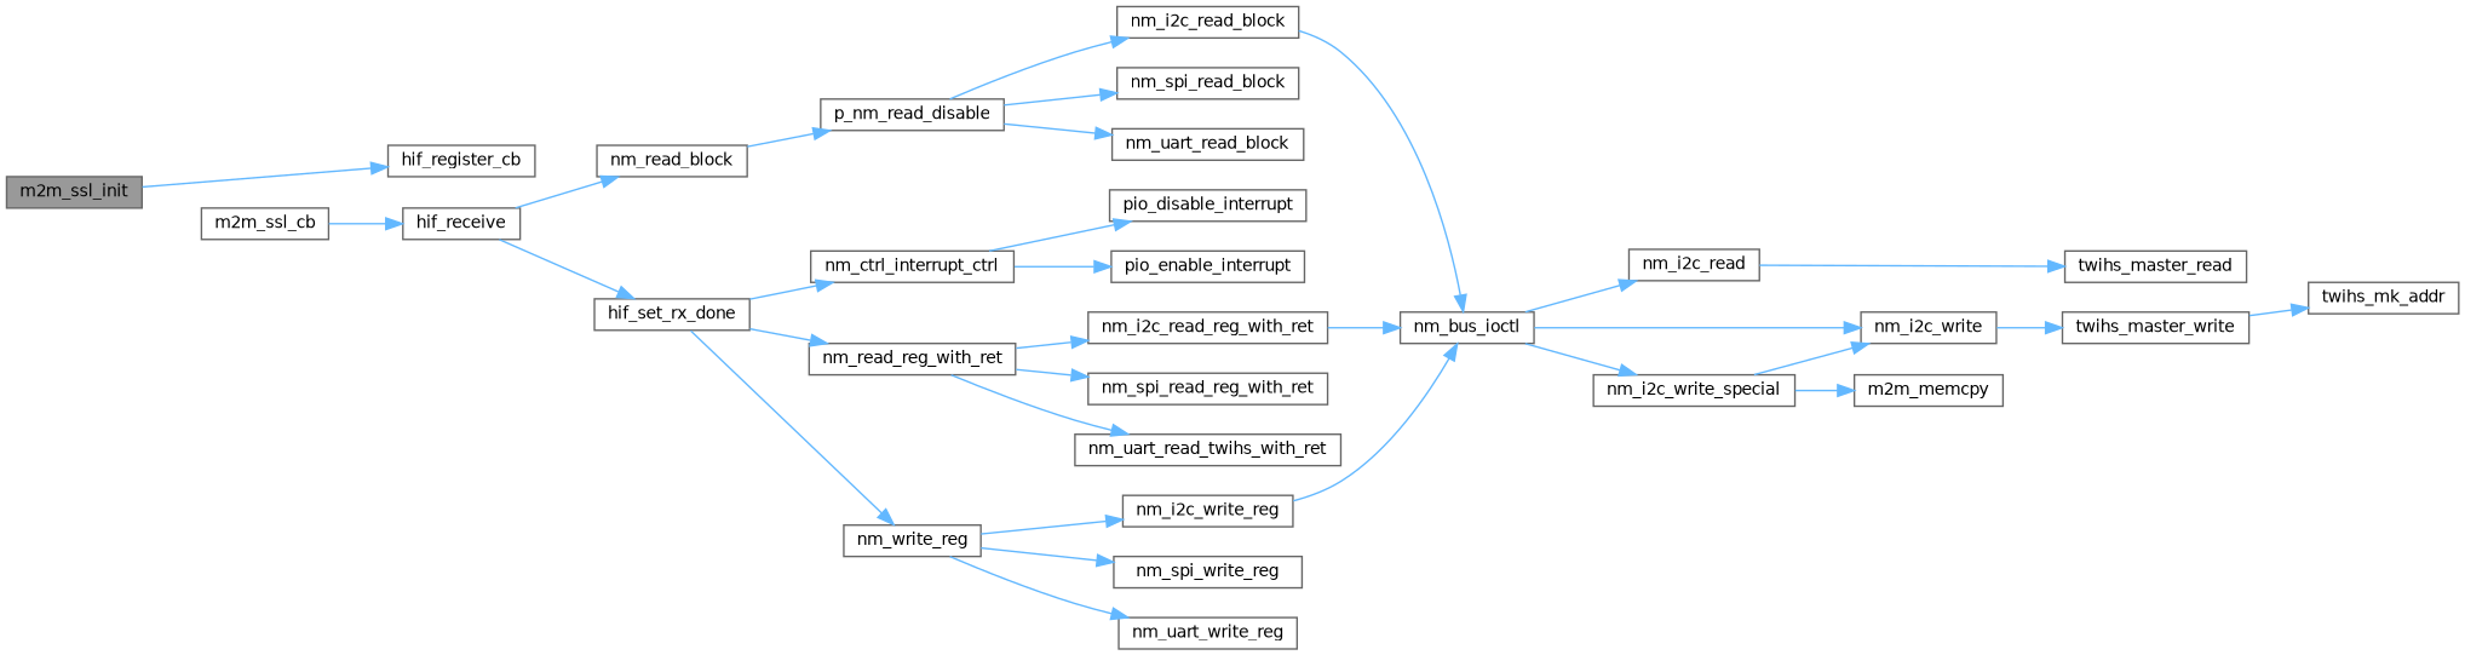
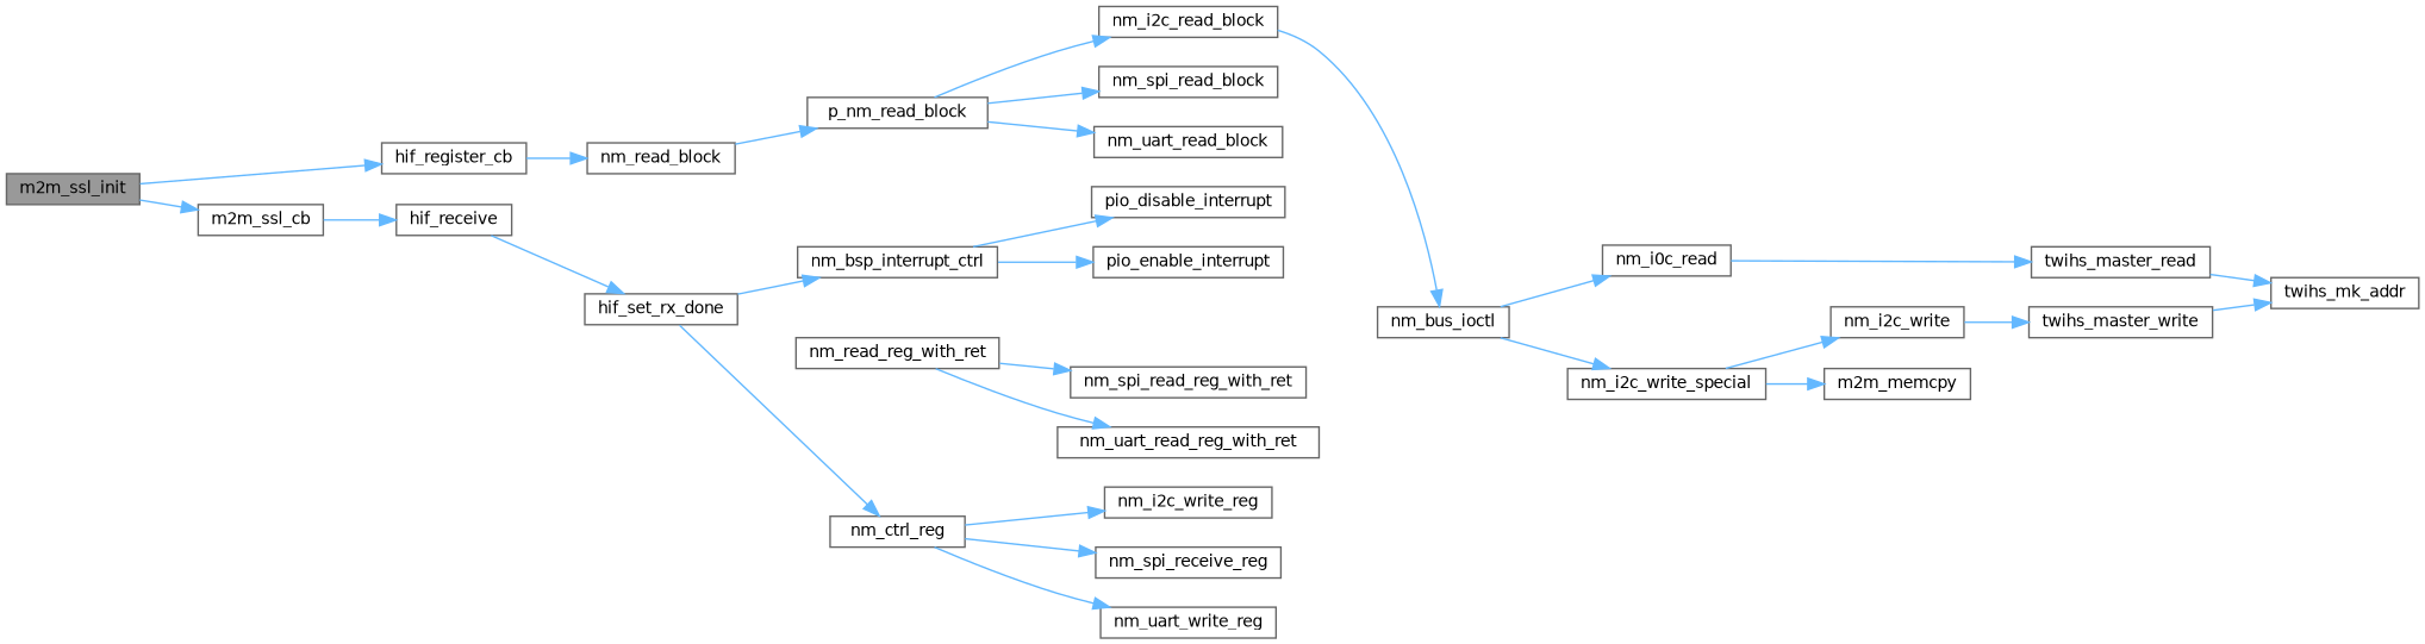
  digraph {
    fontname="DejaVu Sans"
    rankdir=LR
    node [color=grey40 fillcolor=white fontname="DejaVu Sans" fontsize=10 shape=box style=filled]
    edge [color=steelblue1 fontname="DejaVu Sans" fontsize=10 labelfontname=FreeSans labelfontsize=10 style=solid]
    n1 [color=gray40 fillcolor=grey60 fontcolor=black height=0.2 label=m2m_ssl_init width=0.4]
    n2 [height=0.2 label=hif_register_cb width=0.4]
    n3 [height=0.2 label=m2m_ssl_cb width=0.4]
    n4 [height=0.2 label=hif_receive width=0.4]
    n5 [height=0.2 label=hif_set_rx_done width=0.4]
    n6 [height=0.2 label=nm_read_block width=0.4]
-   n7 [height=0.2 label=nm_ctrl_interrupt_ctrl width=0.4]
+   n7 [height=0.2 label=nm_bsp_interrupt_ctrl width=0.4]
    n8 [height=0.2 label=nm_read_reg_with_ret width=0.4]
-   n9 [height=0.2 label=nm_write_reg width=0.4]
-   n10 [height=0.2 label=p_nm_read_disable width=0.4]
+   n9 [height=0.2 label=nm_ctrl_reg width=0.4]
+   n10 [height=0.2 label=p_nm_read_block width=0.4]
    n11 [height=0.2 label=pio_disable_interrupt width=0.4]
    n12 [height=0.2 label=pio_enable_interrupt width=0.4]
-   n13 [height=0.2 label=nm_i2c_read_reg_with_ret width=0.4]
    n14 [height=0.2 label=nm_spi_read_reg_with_ret width=0.4]
-   n15 [height=0.2 label=nm_uart_read_twihs_with_ret width=0.4]
+   n15 [height=0.2 label=nm_uart_read_reg_with_ret width=0.4]
    n16 [height=0.2 label=nm_i2c_write_reg width=0.4]
-   n17 [height=0.2 label=nm_spi_write_reg width=0.4]
+   n17 [height=0.2 label=nm_spi_receive_reg width=0.4]
    n18 [height=0.2 label=nm_uart_write_reg width=0.4]
    n19 [height=0.2 label=nm_bus_ioctl width=0.4]
-   n20 [height=0.2 label=nm_i2c_read width=0.4]
+   n20 [height=0.2 label=nm_i0c_read width=0.4]
    n21 [height=0.2 label=nm_i2c_write width=0.4]
    n22 [height=0.2 label=nm_i2c_write_special width=0.4]
    n23 [height=0.2 label=twihs_master_read width=0.4]
    n24 [height=0.2 label=twihs_master_write width=0.4]
    n25 [height=0.2 label=m2m_memcpy width=0.4]
    n26 [height=0.2 label=twihs_mk_addr width=0.4]
    n27 [height=0.2 label=nm_i2c_read_block width=0.4]
    n28 [height=0.2 label=nm_spi_read_block width=0.4]
    n29 [height=0.2 label=nm_uart_read_block width=0.4]
    n1 -> n2
+   n1 -> n3
    n3 -> n4
    n4 -> n5
-   n4 -> n6
+   n2 -> n6
    n5 -> n7
-   n5 -> n8
    n5 -> n9
    n6 -> n10
    n7 -> n11
    n7 -> n12
-   n8 -> n13
    n8 -> n14
    n8 -> n15
    n9 -> n16
    n9 -> n17
    n9 -> n18
    n10 -> n27
    n10 -> n28
    n10 -> n29
-   n13 -> n19
-   n16 -> n19
    n19 -> n20
-   n19 -> n21
    n19 -> n22
    n20 -> n23
    n21 -> n24
    n22 -> n21
    n22 -> n25
+   n23 -> n26
    n24 -> n26
    n27 -> n19
  }
